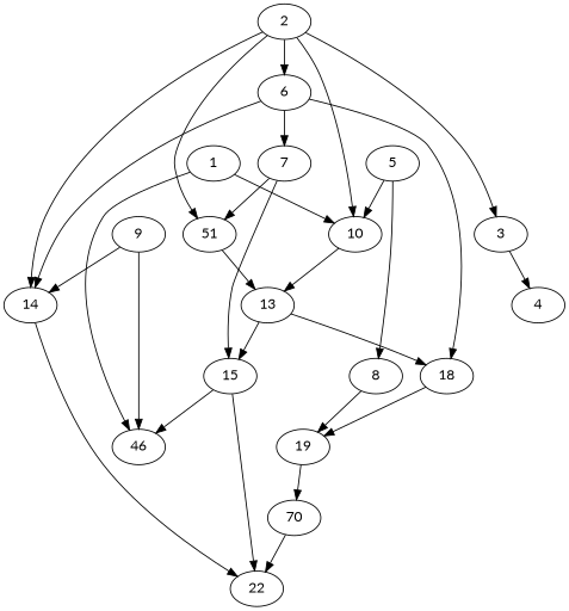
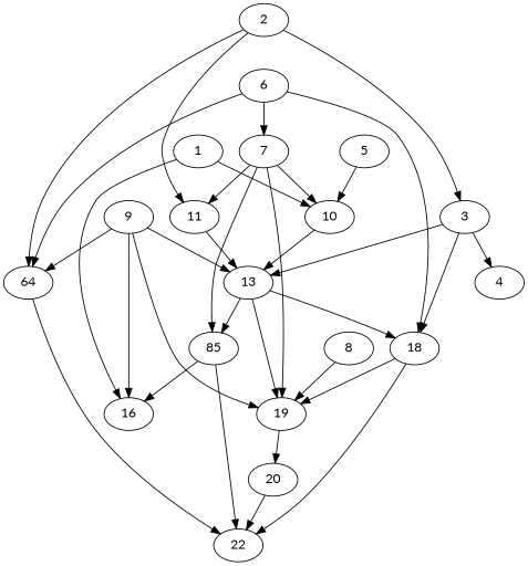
  digraph {
    fontname=Lato
    node [Weight=9 fontname=Lato]
    edge [Weight=37 fontname=Lato]
    1 [Weight=7]
    10 [Weight=5]
-   16 [Weight=10 label=46]
+   16 [Weight=10]
    13 [Weight=6]
    2 [Weight=8]
    3 [Weight=3]
    6
-   11 [Weight=3 label=51]
-   14 [Weight=7]
+   11 [Weight=3]
+   14 [Weight=7 label=64]
    4 [Weight=3]
    18 [Weight=4]
    7 [Weight=10]
    n13 [Weight=4 label=22]
    5 [Weight=2]
    8
-   15 [Weight=6]
+   15 [Weight=6 label=85]
    19
-   20 [label=70]
+   20
    9 [Weight=4]
    1 -> 10
    1 -> 16 [Weight=19]
    10 -> 13 [Weight=33]
    13 -> 18 [Weight=47]
    13 -> 15 [Weight=42]
+   13 -> 19
    2 -> 3
-   2 -> 6 [Weight=33]
    2 -> 11 [Weight=47]
    2 -> 14 [Weight=14]
+   3 -> 13 [Weight=14]
    3 -> 4 [Weight=47]
+   3 -> 18 [Weight=28]
    6 -> 14 [Weight=23]
    6 -> 18
    6 -> 7 [Weight=33]
    11 -> 13 [Weight=42]
    14 -> n13 [Weight=47]
+   18 -> n13 [Weight=14]
    18 -> 19
-   2 -> 10 [Weight=42]
+   7 -> 10 [Weight=42]
    7 -> 11 [Weight=9]
    7 -> 15 [Weight=42]
+   7 -> 19 [Weight=9]
    5 -> 10 [Weight=19]
-   5 -> 8 [Weight=19]
    8 -> 19 [Weight=23]
    15 -> 16 [Weight=14]
    15 -> n13
    19 -> 20 [Weight=28]
    20 -> n13 [Weight=14]
    9 -> 16 [Weight=14]
+   9 -> 13
    9 -> 14 [Weight=23]
+   9 -> 19 [Weight=33]
  }
